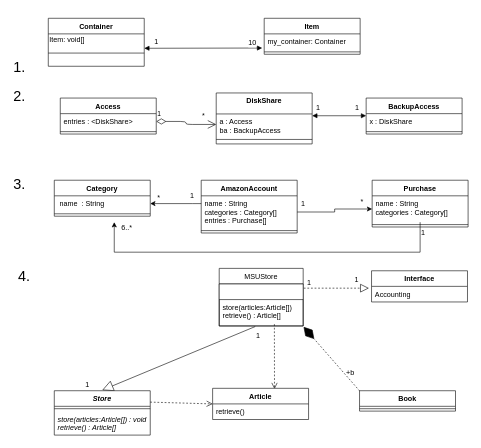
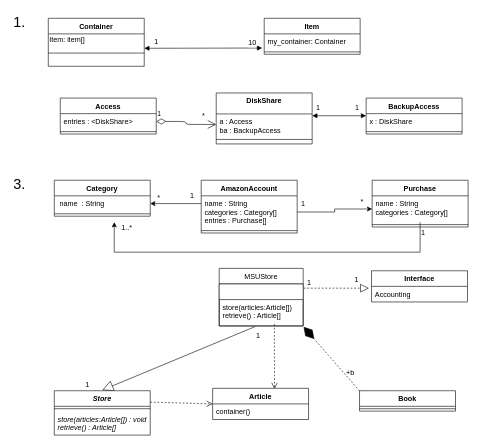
  <mxCell id="0" />
  <mxCell id="1" parent="0" />
  <mxCell id="2" value="Container" style="swimlane;fontStyle=1;align=center;verticalAlign=top;childLayout=stackLayout;horizontal=1;startSize=26;horizontalStack=0;resizeParent=1;resizeParentMax=0;resizeLast=0;collapsible=1;marginBottom=0;" parent="1" vertex="1"><mxGeometry x="80" y="30" width="160" height="80" as="geometry" /></mxCell>
- <mxCell id="3" value="Item: void[]" style="text;html=1;resizable=0;points=[];autosize=1;align=left;verticalAlign=top;spacingTop=-4;" parent="2" vertex="1"><mxGeometry y="26" width="160" height="10" as="geometry" /></mxCell>
+ <mxCell id="3" value="Item: item[]" style="text;html=1;resizable=0;points=[];autosize=1;align=left;verticalAlign=top;spacingTop=-4;" parent="2" vertex="1"><mxGeometry y="26" width="160" height="10" as="geometry" /></mxCell>
  <mxCell id="4" value="" style="endArrow=block;startArrow=block;endFill=1;startFill=1;html=1;entryX=-0.021;entryY=0.907;entryDx=0;entryDy=0;entryPerimeter=0;" parent="2" target="9" edge="1"><mxGeometry width="160" relative="1" as="geometry"><mxPoint x="160" y="50" as="sourcePoint" /><mxPoint x="310" y="50" as="targetPoint" /></mxGeometry></mxCell>
  <mxCell id="5" value="1" style="text;html=1;resizable=0;points=[];align=center;verticalAlign=middle;labelBackgroundColor=#ffffff;" parent="4" vertex="1" connectable="0"><mxGeometry x="-0.757" y="-1" relative="1" as="geometry"><mxPoint x="-4.5" y="-11" as="offset" /></mxGeometry></mxCell>
  <mxCell id="6" value="10" style="text;html=1;resizable=0;points=[];align=center;verticalAlign=middle;labelBackgroundColor=#ffffff;" parent="4" vertex="1" connectable="0"><mxGeometry x="0.754" y="-1" relative="1" as="geometry"><mxPoint x="7" y="-10.5" as="offset" /></mxGeometry></mxCell>
  <mxCell id="7" value="" style="line;strokeWidth=1;fillColor=none;align=left;verticalAlign=middle;spacingTop=-1;spacingLeft=3;spacingRight=3;rotatable=0;labelPosition=right;points=[];portConstraint=eastwest;" parent="2" vertex="1"><mxGeometry y="36" width="160" height="44" as="geometry" /></mxCell>
  <mxCell id="8" value="Item" style="swimlane;fontStyle=1;align=center;verticalAlign=top;childLayout=stackLayout;horizontal=1;startSize=26;horizontalStack=0;resizeParent=1;resizeParentMax=0;resizeLast=0;collapsible=1;marginBottom=0;" parent="1" vertex="1"><mxGeometry x="440" y="30" width="160" height="60" as="geometry" /></mxCell>
  <mxCell id="9" value="my_container: Container" style="text;strokeColor=none;fillColor=none;align=left;verticalAlign=top;spacingLeft=4;spacingRight=4;overflow=hidden;rotatable=0;points=[[0,0.5],[1,0.5]];portConstraint=eastwest;" parent="8" vertex="1"><mxGeometry y="26" width="160" height="26" as="geometry" /></mxCell>
  <mxCell id="10" value="" style="line;strokeWidth=1;fillColor=none;align=left;verticalAlign=middle;spacingTop=-1;spacingLeft=3;spacingRight=3;rotatable=0;labelPosition=right;points=[];portConstraint=eastwest;" parent="8" vertex="1"><mxGeometry y="52" width="160" height="8" as="geometry" /></mxCell>
- <mxCell id="11" value="&lt;font style=&quot;font-size: 24px&quot;&gt;1.&lt;/font&gt;" style="text;html=1;resizable=0;points=[];autosize=1;align=left;verticalAlign=top;spacingTop=-4;" parent="1" vertex="1"><mxGeometry x="20" y="95" width="40" height="20" as="geometry" /></mxCell>
- <mxCell id="12" value="&lt;font style=&quot;font-size: 24px&quot;&gt;2.&lt;/font&gt;" style="text;html=1;resizable=0;points=[];autosize=1;align=left;verticalAlign=top;spacingTop=-4;" parent="1" vertex="1"><mxGeometry x="20" y="143" width="40" height="20" as="geometry" /></mxCell>
+ <mxCell id="11" value="&lt;font style=&quot;font-size: 24px&quot;&gt;1.&lt;/font&gt;" style="text;html=1;resizable=0;points=[];autosize=1;align=left;verticalAlign=top;spacingTop=-4;" parent="1" vertex="1"><mxGeometry x="20" y="20" width="40" height="20" as="geometry" /></mxCell>
  <mxCell id="13" value="Access" style="swimlane;fontStyle=1;align=center;verticalAlign=top;childLayout=stackLayout;horizontal=1;startSize=26;horizontalStack=0;resizeParent=1;resizeParentMax=0;resizeLast=0;collapsible=1;marginBottom=0;" parent="1" vertex="1"><mxGeometry x="100" y="163" width="160" height="60" as="geometry" /></mxCell>
  <mxCell id="14" value="entries : &lt;DiskShare&gt;" style="text;strokeColor=none;fillColor=none;align=left;verticalAlign=top;spacingLeft=4;spacingRight=4;overflow=hidden;rotatable=0;points=[[0,0.5],[1,0.5]];portConstraint=eastwest;" parent="13" vertex="1"><mxGeometry y="26" width="160" height="26" as="geometry" /></mxCell>
  <mxCell id="15" value="" style="line;strokeWidth=1;fillColor=none;align=left;verticalAlign=middle;spacingTop=-1;spacingLeft=3;spacingRight=3;rotatable=0;labelPosition=right;points=[];portConstraint=eastwest;" parent="13" vertex="1"><mxGeometry y="52" width="160" height="8" as="geometry" /></mxCell>
  <mxCell id="16" value="BackupAccess" style="swimlane;fontStyle=1;align=center;verticalAlign=top;childLayout=stackLayout;horizontal=1;startSize=26;horizontalStack=0;resizeParent=1;resizeParentMax=0;resizeLast=0;collapsible=1;marginBottom=0;" parent="1" vertex="1"><mxGeometry x="610" y="163" width="160" height="60" as="geometry" /></mxCell>
  <mxCell id="17" value="x : DiskShare" style="text;strokeColor=none;fillColor=none;align=left;verticalAlign=top;spacingLeft=4;spacingRight=4;overflow=hidden;rotatable=0;points=[[0,0.5],[1,0.5]];portConstraint=eastwest;" parent="16" vertex="1"><mxGeometry y="26" width="160" height="26" as="geometry" /></mxCell>
  <mxCell id="18" value="" style="line;strokeWidth=1;fillColor=none;align=left;verticalAlign=middle;spacingTop=-1;spacingLeft=3;spacingRight=3;rotatable=0;labelPosition=right;points=[];portConstraint=eastwest;" parent="16" vertex="1"><mxGeometry y="52" width="160" height="8" as="geometry" /></mxCell>
  <mxCell id="19" value="AmazonAccount" style="swimlane;fontStyle=1;align=center;verticalAlign=top;childLayout=stackLayout;horizontal=1;startSize=26;horizontalStack=0;resizeParent=1;resizeParentMax=0;resizeLast=0;collapsible=1;marginBottom=0;" parent="1" vertex="1"><mxGeometry x="335" y="300" width="160" height="88" as="geometry" /></mxCell>
  <mxCell id="20" value="name : String&#10;categories : Category[]&#10;entries : Purchase[]" style="text;strokeColor=none;fillColor=none;align=left;verticalAlign=top;spacingLeft=4;spacingRight=4;overflow=hidden;rotatable=0;points=[[0,0.5],[1,0.5]];portConstraint=eastwest;" parent="19" vertex="1"><mxGeometry y="26" width="160" height="54" as="geometry" /></mxCell>
  <mxCell id="21" value="" style="line;strokeWidth=1;fillColor=none;align=left;verticalAlign=middle;spacingTop=-1;spacingLeft=3;spacingRight=3;rotatable=0;labelPosition=right;points=[];portConstraint=eastwest;" parent="19" vertex="1"><mxGeometry y="80" width="160" height="8" as="geometry" /></mxCell>
  <mxCell id="22" value="Category" style="swimlane;fontStyle=1;align=center;verticalAlign=top;childLayout=stackLayout;horizontal=1;startSize=26;horizontalStack=0;resizeParent=1;resizeParentMax=0;resizeLast=0;collapsible=1;marginBottom=0;" parent="1" vertex="1"><mxGeometry x="90" y="300" width="160" height="60" as="geometry" /></mxCell>
  <mxCell id="23" value=" name  : String " style="text;strokeColor=none;fillColor=none;align=left;verticalAlign=top;spacingLeft=4;spacingRight=4;overflow=hidden;rotatable=0;points=[[0,0.5],[1,0.5]];portConstraint=eastwest;" parent="22" vertex="1"><mxGeometry y="26" width="160" height="26" as="geometry" /></mxCell>
  <mxCell id="24" value="" style="line;strokeWidth=1;fillColor=none;align=left;verticalAlign=middle;spacingTop=-1;spacingLeft=3;spacingRight=3;rotatable=0;labelPosition=right;points=[];portConstraint=eastwest;" parent="22" vertex="1"><mxGeometry y="52" width="160" height="8" as="geometry" /></mxCell>
  <mxCell id="25" value="Purchase" style="swimlane;fontStyle=1;align=center;verticalAlign=top;childLayout=stackLayout;horizontal=1;startSize=26;horizontalStack=0;resizeParent=1;resizeParentMax=0;resizeLast=0;collapsible=1;marginBottom=0;" parent="1" vertex="1"><mxGeometry x="620" y="300" width="160" height="78" as="geometry" /></mxCell>
  <mxCell id="26" value="name : String&#10;categories : Category[] " style="text;strokeColor=none;fillColor=none;align=left;verticalAlign=top;spacingLeft=4;spacingRight=4;overflow=hidden;rotatable=0;points=[[0,0.5],[1,0.5]];portConstraint=eastwest;" parent="25" vertex="1"><mxGeometry y="26" width="160" height="44" as="geometry" /></mxCell>
  <mxCell id="27" value="" style="line;strokeWidth=1;fillColor=none;align=left;verticalAlign=middle;spacingTop=-1;spacingLeft=3;spacingRight=3;rotatable=0;labelPosition=right;points=[];portConstraint=eastwest;" parent="25" vertex="1"><mxGeometry y="70" width="160" height="8" as="geometry" /></mxCell>
  <mxCell id="28" value="DiskShare" style="swimlane;fontStyle=1;align=center;verticalAlign=top;childLayout=stackLayout;horizontal=1;startSize=35;horizontalStack=0;resizeParent=1;resizeParentMax=0;resizeLast=0;collapsible=1;marginBottom=0;" parent="1" vertex="1"><mxGeometry x="360" y="154.5" width="160" height="85" as="geometry" /></mxCell>
  <mxCell id="29" value="a : Access&#10;ba : BackupAccess&#10;" style="text;strokeColor=none;fillColor=none;align=left;verticalAlign=top;spacingLeft=4;spacingRight=4;overflow=hidden;rotatable=0;points=[[0,0.5],[1,0.5]];portConstraint=eastwest;" parent="28" vertex="1"><mxGeometry y="35" width="160" height="35" as="geometry" /></mxCell>
  <mxCell id="30" value="" style="line;strokeWidth=1;fillColor=none;align=left;verticalAlign=middle;spacingTop=-1;spacingLeft=3;spacingRight=3;rotatable=0;labelPosition=right;points=[];portConstraint=eastwest;" parent="28" vertex="1"><mxGeometry y="70" width="160" height="15" as="geometry" /></mxCell>
  <mxCell id="31" value="&lt;span style=&quot;font-family: &amp;#34;helvetica&amp;#34; , &amp;#34;arial&amp;#34; , sans-serif ; font-size: 0px&quot;&gt;3&lt;/span&gt;" style="text;html=1;resizable=0;points=[];autosize=1;align=left;verticalAlign=top;spacingTop=-4;" parent="1" vertex="1"><mxGeometry x="24" y="280" width="20" height="20" as="geometry" /></mxCell>
  <mxCell id="32" value="&lt;font style=&quot;font-size: 24px&quot;&gt;3.&lt;/font&gt;" style="text;html=1;resizable=0;points=[];autosize=1;align=left;verticalAlign=top;spacingTop=-4;" parent="1" vertex="1"><mxGeometry x="20" y="290" width="40" height="20" as="geometry" /></mxCell>
  <mxCell id="33" style="edgeStyle=orthogonalEdgeStyle;rounded=0;orthogonalLoop=1;jettySize=auto;html=1;" parent="1" source="26" edge="1"><mxGeometry relative="1" as="geometry"><Array as="points"><mxPoint x="700" y="420" /><mxPoint x="190" y="420" /></Array><mxPoint x="190" y="370" as="targetPoint" /></mxGeometry></mxCell>
  <mxCell id="34" style="edgeStyle=orthogonalEdgeStyle;rounded=0;orthogonalLoop=1;jettySize=auto;html=1;entryX=0;entryY=0.5;entryDx=0;entryDy=0;" parent="1" source="20" target="26" edge="1"><mxGeometry relative="1" as="geometry" /></mxCell>
  <mxCell id="35" style="edgeStyle=orthogonalEdgeStyle;rounded=0;orthogonalLoop=1;jettySize=auto;html=1;entryX=1;entryY=0.5;entryDx=0;entryDy=0;" parent="1" source="20" target="23" edge="1"><mxGeometry relative="1" as="geometry"><Array as="points"><mxPoint x="320" y="339" /><mxPoint x="320" y="339" /></Array></mxGeometry></mxCell>
- <mxCell id="36" value="&lt;font style=&quot;font-size: 24px&quot;&gt;4.&lt;/font&gt;" style="text;html=1;strokeColor=none;fillColor=none;align=center;verticalAlign=middle;whiteSpace=wrap;rounded=0;" parent="1" vertex="1"><mxGeometry x="20" y="450" width="40" height="20" as="geometry" /></mxCell>
  <mxCell id="37" value="MSUStore" style="swimlane;fontStyle=0;childLayout=stackLayout;horizontal=1;startSize=26;fillColor=none;horizontalStack=0;resizeParent=1;resizeParentMax=0;resizeLast=0;collapsible=1;marginBottom=0;" parent="1" vertex="1"><mxGeometry x="365" y="447" width="140" height="96" as="geometry" /></mxCell>
  <mxCell id="38" value="" style="endArrow=block;dashed=1;endFill=0;endSize=12;html=1;entryX=-0.027;entryY=0.115;entryDx=0;entryDy=0;entryPerimeter=0;" parent="37" target="44" edge="1"><mxGeometry width="160" relative="1" as="geometry"><mxPoint x="135" y="33" as="sourcePoint" /><mxPoint x="295" y="33" as="targetPoint" /></mxGeometry></mxCell>
  <mxCell id="39" value="" style="endArrow=block;endSize=16;endFill=0;html=1;entryX=0.5;entryY=0;entryDx=0;entryDy=0;exitX=0.429;exitY=1.023;exitDx=0;exitDy=0;exitPerimeter=0;" parent="37" source="41" edge="1"><mxGeometry width="160" relative="1" as="geometry"><mxPoint x="65" y="103" as="sourcePoint" /><mxPoint x="-195" y="203" as="targetPoint" /></mxGeometry></mxCell>
  <mxCell id="40" value="" style="swimlane;fontStyle=1;align=center;verticalAlign=top;childLayout=stackLayout;horizontal=1;startSize=26;horizontalStack=0;resizeParent=1;resizeParentMax=0;resizeLast=0;collapsible=1;marginBottom=0;" parent="37" vertex="1"><mxGeometry y="26" width="140" height="70" as="geometry" /></mxCell>
  <mxCell id="41" value="store(articles:Article[])&#10;retrieve() : Article[]" style="text;strokeColor=none;fillColor=none;align=left;verticalAlign=top;spacingLeft=4;spacingRight=4;overflow=hidden;rotatable=0;points=[[0,0.5],[1,0.5]];portConstraint=eastwest;" parent="40" vertex="1"><mxGeometry y="26" width="140" height="44" as="geometry" /></mxCell>
  <mxCell id="42" value="" style="html=1;verticalAlign=bottom;endArrow=open;dashed=1;endSize=8;entryX=0.645;entryY=0.019;entryDx=0;entryDy=0;entryPerimeter=0;" parent="40" target="64" edge="1"><mxGeometry relative="1" as="geometry"><mxPoint x="92" y="67" as="sourcePoint" /><mxPoint x="175" y="67" as="targetPoint" /></mxGeometry></mxCell>
  <mxCell id="43" value="Interface" style="swimlane;fontStyle=1;align=center;verticalAlign=top;childLayout=stackLayout;horizontal=1;startSize=26;horizontalStack=0;resizeParent=1;resizeParentMax=0;resizeLast=0;collapsible=1;marginBottom=0;" parent="1" vertex="1"><mxGeometry x="619" y="451" width="160" height="52" as="geometry" /></mxCell>
  <mxCell id="44" value="Accounting" style="text;strokeColor=none;fillColor=none;align=left;verticalAlign=top;spacingLeft=4;spacingRight=4;overflow=hidden;rotatable=0;points=[[0,0.5],[1,0.5]];portConstraint=eastwest;" parent="43" vertex="1"><mxGeometry y="26" width="160" height="26" as="geometry" /></mxCell>
  <mxCell id="45" value="*" style="text;html=1;resizable=0;points=[];autosize=1;align=left;verticalAlign=top;spacingTop=-4;" parent="1" vertex="1"><mxGeometry x="335" y="182" width="20" height="20" as="geometry" /></mxCell>
  <mxCell id="46" value="1" style="text;html=1;resizable=0;points=[];autosize=1;align=left;verticalAlign=top;spacingTop=-4;" parent="1" vertex="1"><mxGeometry x="590" y="169" width="20" height="20" as="geometry" /></mxCell>
  <mxCell id="47" value="1" style="text;html=1;resizable=0;points=[];autosize=1;align=left;verticalAlign=top;spacingTop=-4;" parent="1" vertex="1"><mxGeometry x="525" y="169" width="20" height="20" as="geometry" /></mxCell>
  <mxCell id="48" value="" style="endArrow=block;startArrow=block;endFill=1;startFill=1;html=1;" parent="1" edge="1"><mxGeometry width="160" relative="1" as="geometry"><mxPoint x="520" y="192.5" as="sourcePoint" /><mxPoint x="610" y="192.5" as="targetPoint" /></mxGeometry></mxCell>
  <mxCell id="49" value="1" style="text;html=1;resizable=0;points=[];autosize=1;align=left;verticalAlign=top;spacingTop=-4;" parent="1" vertex="1"><mxGeometry x="500" y="330" width="20" height="20" as="geometry" /></mxCell>
  <mxCell id="50" value="*" style="text;html=1;resizable=0;points=[];autosize=1;align=left;verticalAlign=top;spacingTop=-4;" parent="1" vertex="1"><mxGeometry x="599" y="326" width="20" height="20" as="geometry" /></mxCell>
  <mxCell id="51" value="1" style="text;html=1;resizable=0;points=[];autosize=1;align=left;verticalAlign=top;spacingTop=-4;" parent="1" vertex="1"><mxGeometry x="700" y="378" width="20" height="20" as="geometry" /></mxCell>
- <mxCell id="52" value="6..*" style="text;html=1;resizable=0;points=[];autosize=1;align=left;verticalAlign=top;spacingTop=-4;" parent="1" vertex="1"><mxGeometry x="200" y="370" width="30" height="20" as="geometry" /></mxCell>
+ <mxCell id="52" value="1..*" style="text;html=1;resizable=0;points=[];autosize=1;align=left;verticalAlign=top;spacingTop=-4;" parent="1" vertex="1"><mxGeometry x="200" y="370" width="30" height="20" as="geometry" /></mxCell>
  <mxCell id="53" value="1" style="text;html=1;resizable=0;points=[];autosize=1;align=left;verticalAlign=top;spacingTop=-4;" parent="1" vertex="1"><mxGeometry x="315" y="316" width="20" height="20" as="geometry" /></mxCell>
  <mxCell id="54" value="*" style="text;html=1;resizable=0;points=[];autosize=1;align=left;verticalAlign=top;spacingTop=-4;" parent="1" vertex="1"><mxGeometry x="260" y="319" width="20" height="20" as="geometry" /></mxCell>
  <mxCell id="55" value="Store" style="swimlane;fontStyle=3;align=center;verticalAlign=top;childLayout=stackLayout;horizontal=1;startSize=26;horizontalStack=0;resizeParent=1;resizeParentMax=0;resizeLast=0;collapsible=1;marginBottom=0;" parent="1" vertex="1"><mxGeometry x="90" y="651" width="160" height="74" as="geometry" /></mxCell>
  <mxCell id="56" value="" style="line;strokeWidth=1;fillColor=none;align=left;verticalAlign=middle;spacingTop=-1;spacingLeft=3;spacingRight=3;rotatable=0;labelPosition=right;points=[];portConstraint=eastwest;" parent="55" vertex="1"><mxGeometry y="26" width="160" height="8" as="geometry" /></mxCell>
  <mxCell id="57" value="store(articles:Article[]) : void&#10;retrieve() : Article[]" style="text;strokeColor=none;fillColor=none;align=left;verticalAlign=top;spacingLeft=4;spacingRight=4;overflow=hidden;rotatable=0;points=[[0,0.5],[1,0.5]];portConstraint=eastwest;fontStyle=2" parent="55" vertex="1"><mxGeometry y="34" width="160" height="40" as="geometry" /></mxCell>
  <mxCell id="58" value="1" style="text;html=1;resizable=0;points=[];autosize=1;align=left;verticalAlign=top;spacingTop=-4;" parent="1" vertex="1"><mxGeometry x="510" y="461" width="20" height="20" as="geometry" /></mxCell>
  <mxCell id="59" value="1" style="text;html=1;resizable=0;points=[];autosize=1;align=left;verticalAlign=top;spacingTop=-4;" parent="1" vertex="1"><mxGeometry x="589" y="457" width="20" height="20" as="geometry" /></mxCell>
  <mxCell id="60" value="1" style="text;html=1;resizable=0;points=[];autosize=1;align=left;verticalAlign=top;spacingTop=-4;" parent="1" vertex="1"><mxGeometry x="140" y="631" width="20" height="20" as="geometry" /></mxCell>
  <mxCell id="61" value="1" style="text;html=1;resizable=0;points=[];autosize=1;align=left;verticalAlign=top;spacingTop=-4;" parent="1" vertex="1"><mxGeometry x="425" y="550" width="20" height="20" as="geometry" /></mxCell>
  <mxCell id="62" value="Book" style="swimlane;fontStyle=1;align=center;verticalAlign=top;childLayout=stackLayout;horizontal=1;startSize=26;horizontalStack=0;resizeParent=1;resizeParentMax=0;resizeLast=0;collapsible=1;marginBottom=0;" parent="1" vertex="1"><mxGeometry x="599" y="651" width="160" height="34" as="geometry" /></mxCell>
  <mxCell id="63" value="" style="line;strokeWidth=1;fillColor=none;align=left;verticalAlign=middle;spacingTop=-1;spacingLeft=3;spacingRight=3;rotatable=0;labelPosition=right;points=[];portConstraint=eastwest;" parent="62" vertex="1"><mxGeometry y="26" width="160" height="8" as="geometry" /></mxCell>
  <mxCell id="64" value="Article" style="swimlane;fontStyle=1;align=center;verticalAlign=top;childLayout=stackLayout;horizontal=1;startSize=26;horizontalStack=0;resizeParent=1;resizeParentMax=0;resizeLast=0;collapsible=1;marginBottom=0;" parent="1" vertex="1"><mxGeometry x="354" y="647" width="160" height="52" as="geometry" /></mxCell>
- <mxCell id="65" value="retrieve()" style="text;strokeColor=none;fillColor=none;align=left;verticalAlign=top;spacingLeft=4;spacingRight=4;overflow=hidden;rotatable=0;points=[[0,0.5],[1,0.5]];portConstraint=eastwest;" parent="64" vertex="1"><mxGeometry y="26" width="160" height="26" as="geometry" /></mxCell>
+ <mxCell id="65" value="container()" style="text;strokeColor=none;fillColor=none;align=left;verticalAlign=top;spacingLeft=4;spacingRight=4;overflow=hidden;rotatable=0;points=[[0,0.5],[1,0.5]];portConstraint=eastwest;" parent="64" vertex="1"><mxGeometry y="26" width="160" height="26" as="geometry" /></mxCell>
  <mxCell id="66" value="" style="html=1;verticalAlign=bottom;endArrow=open;dashed=1;endSize=8;exitX=0;exitY=0.5;exitDx=0;exitDy=0;entryX=0;entryY=0.5;entryDx=0;entryDy=0;" parent="1" target="64" edge="1"><mxGeometry relative="1" as="geometry"><mxPoint x="250" y="670" as="sourcePoint" /><mxPoint x="330" y="670" as="targetPoint" /></mxGeometry></mxCell>
  <mxCell id="67" value="+b" style="text;html=1;resizable=0;points=[];autosize=1;align=left;verticalAlign=top;spacingTop=-4;" parent="1" vertex="1"><mxGeometry x="575" y="611" width="30" height="10" as="geometry" /></mxCell>
  <mxCell id="68" value="1" style="endArrow=open;html=1;endSize=12;startArrow=diamondThin;startSize=14;startFill=0;edgeStyle=orthogonalEdgeStyle;align=left;verticalAlign=bottom;entryX=0;entryY=0.5;entryDx=0;entryDy=0;exitX=1;exitY=0.5;exitDx=0;exitDy=0;" parent="1" source="14" target="29" edge="1"><mxGeometry x="-1" y="3" relative="1" as="geometry"><mxPoint x="250" y="190" as="sourcePoint" /><mxPoint x="410" y="190" as="targetPoint" /></mxGeometry></mxCell>
  <mxCell id="69" value="" style="endArrow=diamondThin;endFill=1;endSize=24;html=1;entryX=1.005;entryY=1.034;entryDx=0;entryDy=0;entryPerimeter=0;exitX=0.001;exitY=0.011;exitDx=0;exitDy=0;exitPerimeter=0;dashed=1;" edge="1" parent="1" source="62" target="41"><mxGeometry width="160" relative="1" as="geometry"><mxPoint x="480" y="590" as="sourcePoint" /><mxPoint x="640" y="590" as="targetPoint" /></mxGeometry></mxCell>
